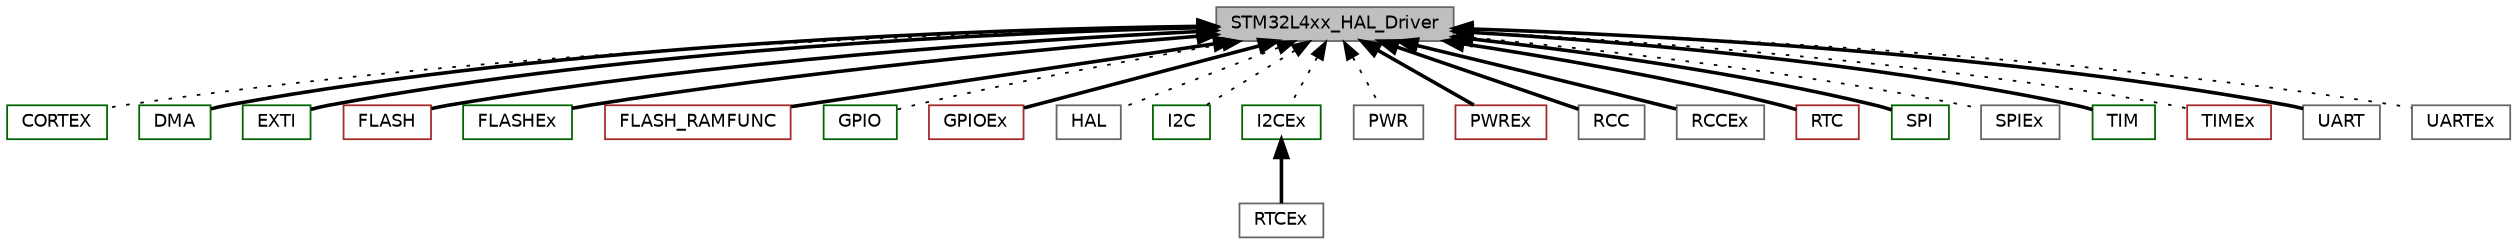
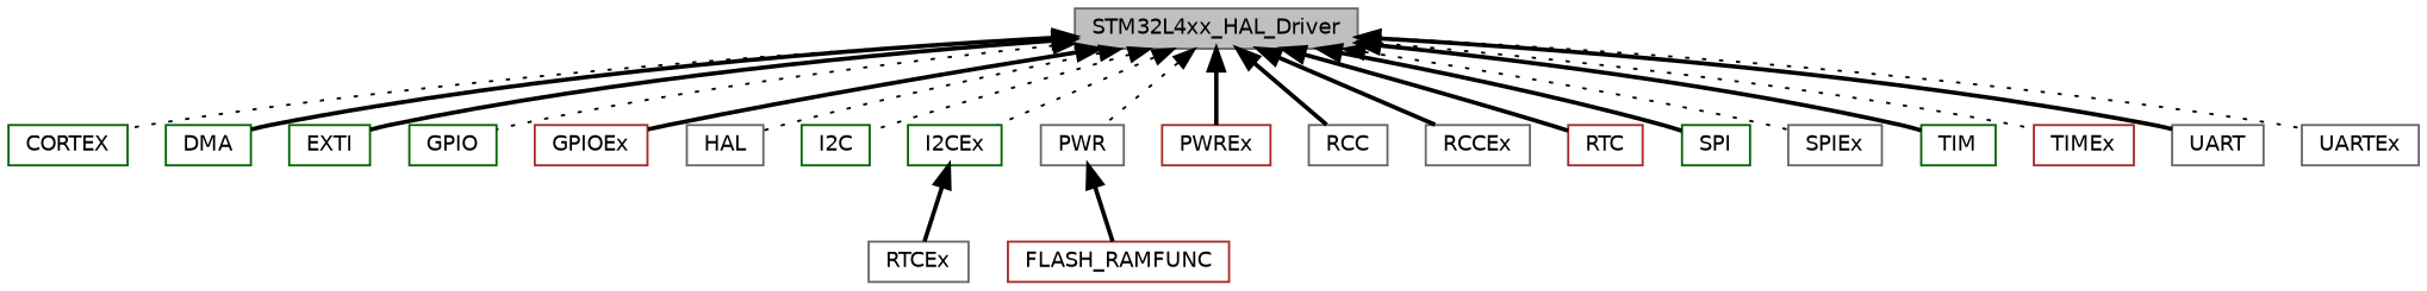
  digraph {
    rankdir=TB
    node [color=darkgreen fillcolor=white fontname=Helvetica fontsize=10 shape=box style=filled]
    edge [dir=back fontname=Helvetica fontsize=10 labelfontname=Helvetica labelfontsize=10 shape=plaintext style=bold]
    n1 [height=0.2 label=CORTEX width=0.4]
    n2 [height=0.2 label=DMA width=0.4]
    n3 [height=0.2 label=EXTI width=0.4]
-   n4 [color=brown height=0.2 label=FLASH width=0.4]
-   n5 [height=0.2 label=FLASHEx width=0.4]
    n6 [color=brown height=0.2 label=FLASH_RAMFUNC width=0.4]
    n7 [height=0.2 label=GPIO width=0.4]
    n8 [color=brown height=0.2 label=GPIOEx width=0.4]
    n9 [color=gray40 height=0.2 label=HAL width=0.4]
    n10 [height=0.2 label=I2C width=0.4]
    n11 [height=0.2 label=I2CEx width=0.4]
    n12 [color=gray40 height=0.2 label=RTCEx width=0.4]
    n13 [color=gray40 height=0.2 label=PWR width=0.4]
    n14 [color=brown height=0.2 label=PWREx width=0.4]
    n15 [color=gray40 height=0.2 label=RCC width=0.4]
    n16 [color=gray40 height=0.2 label=RCCEx width=0.4]
    n17 [color=brown height=0.2 label=RTC width=0.4]
    n18 [height=0.2 label=SPI width=0.4]
    n19 [color=gray40 height=0.2 label=SPIEx width=0.4]
    n20 [color=gray40 fillcolor=grey75 fontcolor=black height=0.2 label=STM32L4xx_HAL_Driver width=0.4]
    n21 [height=0.2 label=TIM width=0.4]
    n22 [color=brown height=0.2 label=TIMEx width=0.4]
    n23 [color=gray40 height=0.2 label=UART width=0.4]
    n24 [color=gray40 height=0.2 label=UARTEx width=0.4]
    n11 -> n12
    n20 -> n1 [style=dotted]
    n20 -> n2
    n20 -> n3
-   n20 -> n4
-   n20 -> n5
-   n20 -> n6
+   n13 -> n6
    n20 -> n7 [style=dotted]
    n20 -> n8
    n20 -> n9 [style=dotted]
    n20 -> n10 [style=dotted]
    n20 -> n11 [style=dotted]
    n20 -> n13 [style=dotted]
    n20 -> n14
    n20 -> n15
    n20 -> n16
    n20 -> n17
    n20 -> n18
    n20 -> n19 [style=dotted]
    n20 -> n21
    n20 -> n22 [style=dotted]
    n20 -> n23
    n20 -> n24 [style=dotted]
  }
